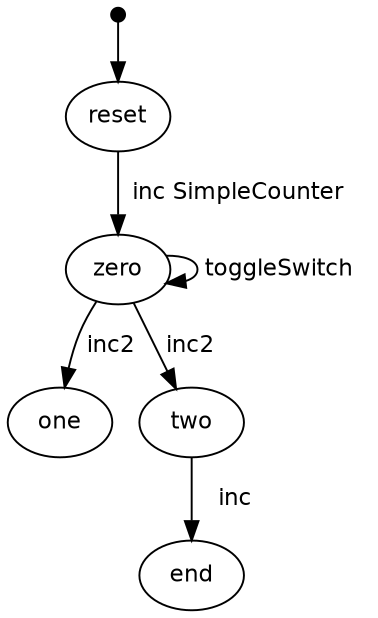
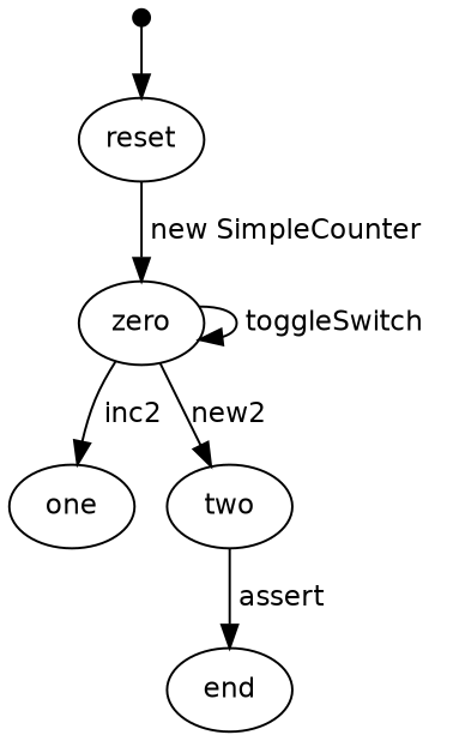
  digraph {
    nodesep=0.2
    rankdir=TB
    ranksep=0.4
    node [fontname=Helvetica fontsize=12.0 margin=0.07]
    edge [fontname=Helvetica fontsize=12.0 margin=0.05]
    "" [height=0.1 shape=point]
    reset
    zero
    one
    two
    end
    "" -> reset
-   reset -> zero [label=" inc SimpleCounter "]
+   reset -> zero [label=" new SimpleCounter "]
    zero -> zero [label=" toggleSwitch "]
    zero -> one [label=" inc2 "]
-   zero -> two [label=" inc2 "]
-   two -> end [label=" inc "]
+   zero -> two [label=" new2 "]
+   two -> end [label=" assert "]
  }
